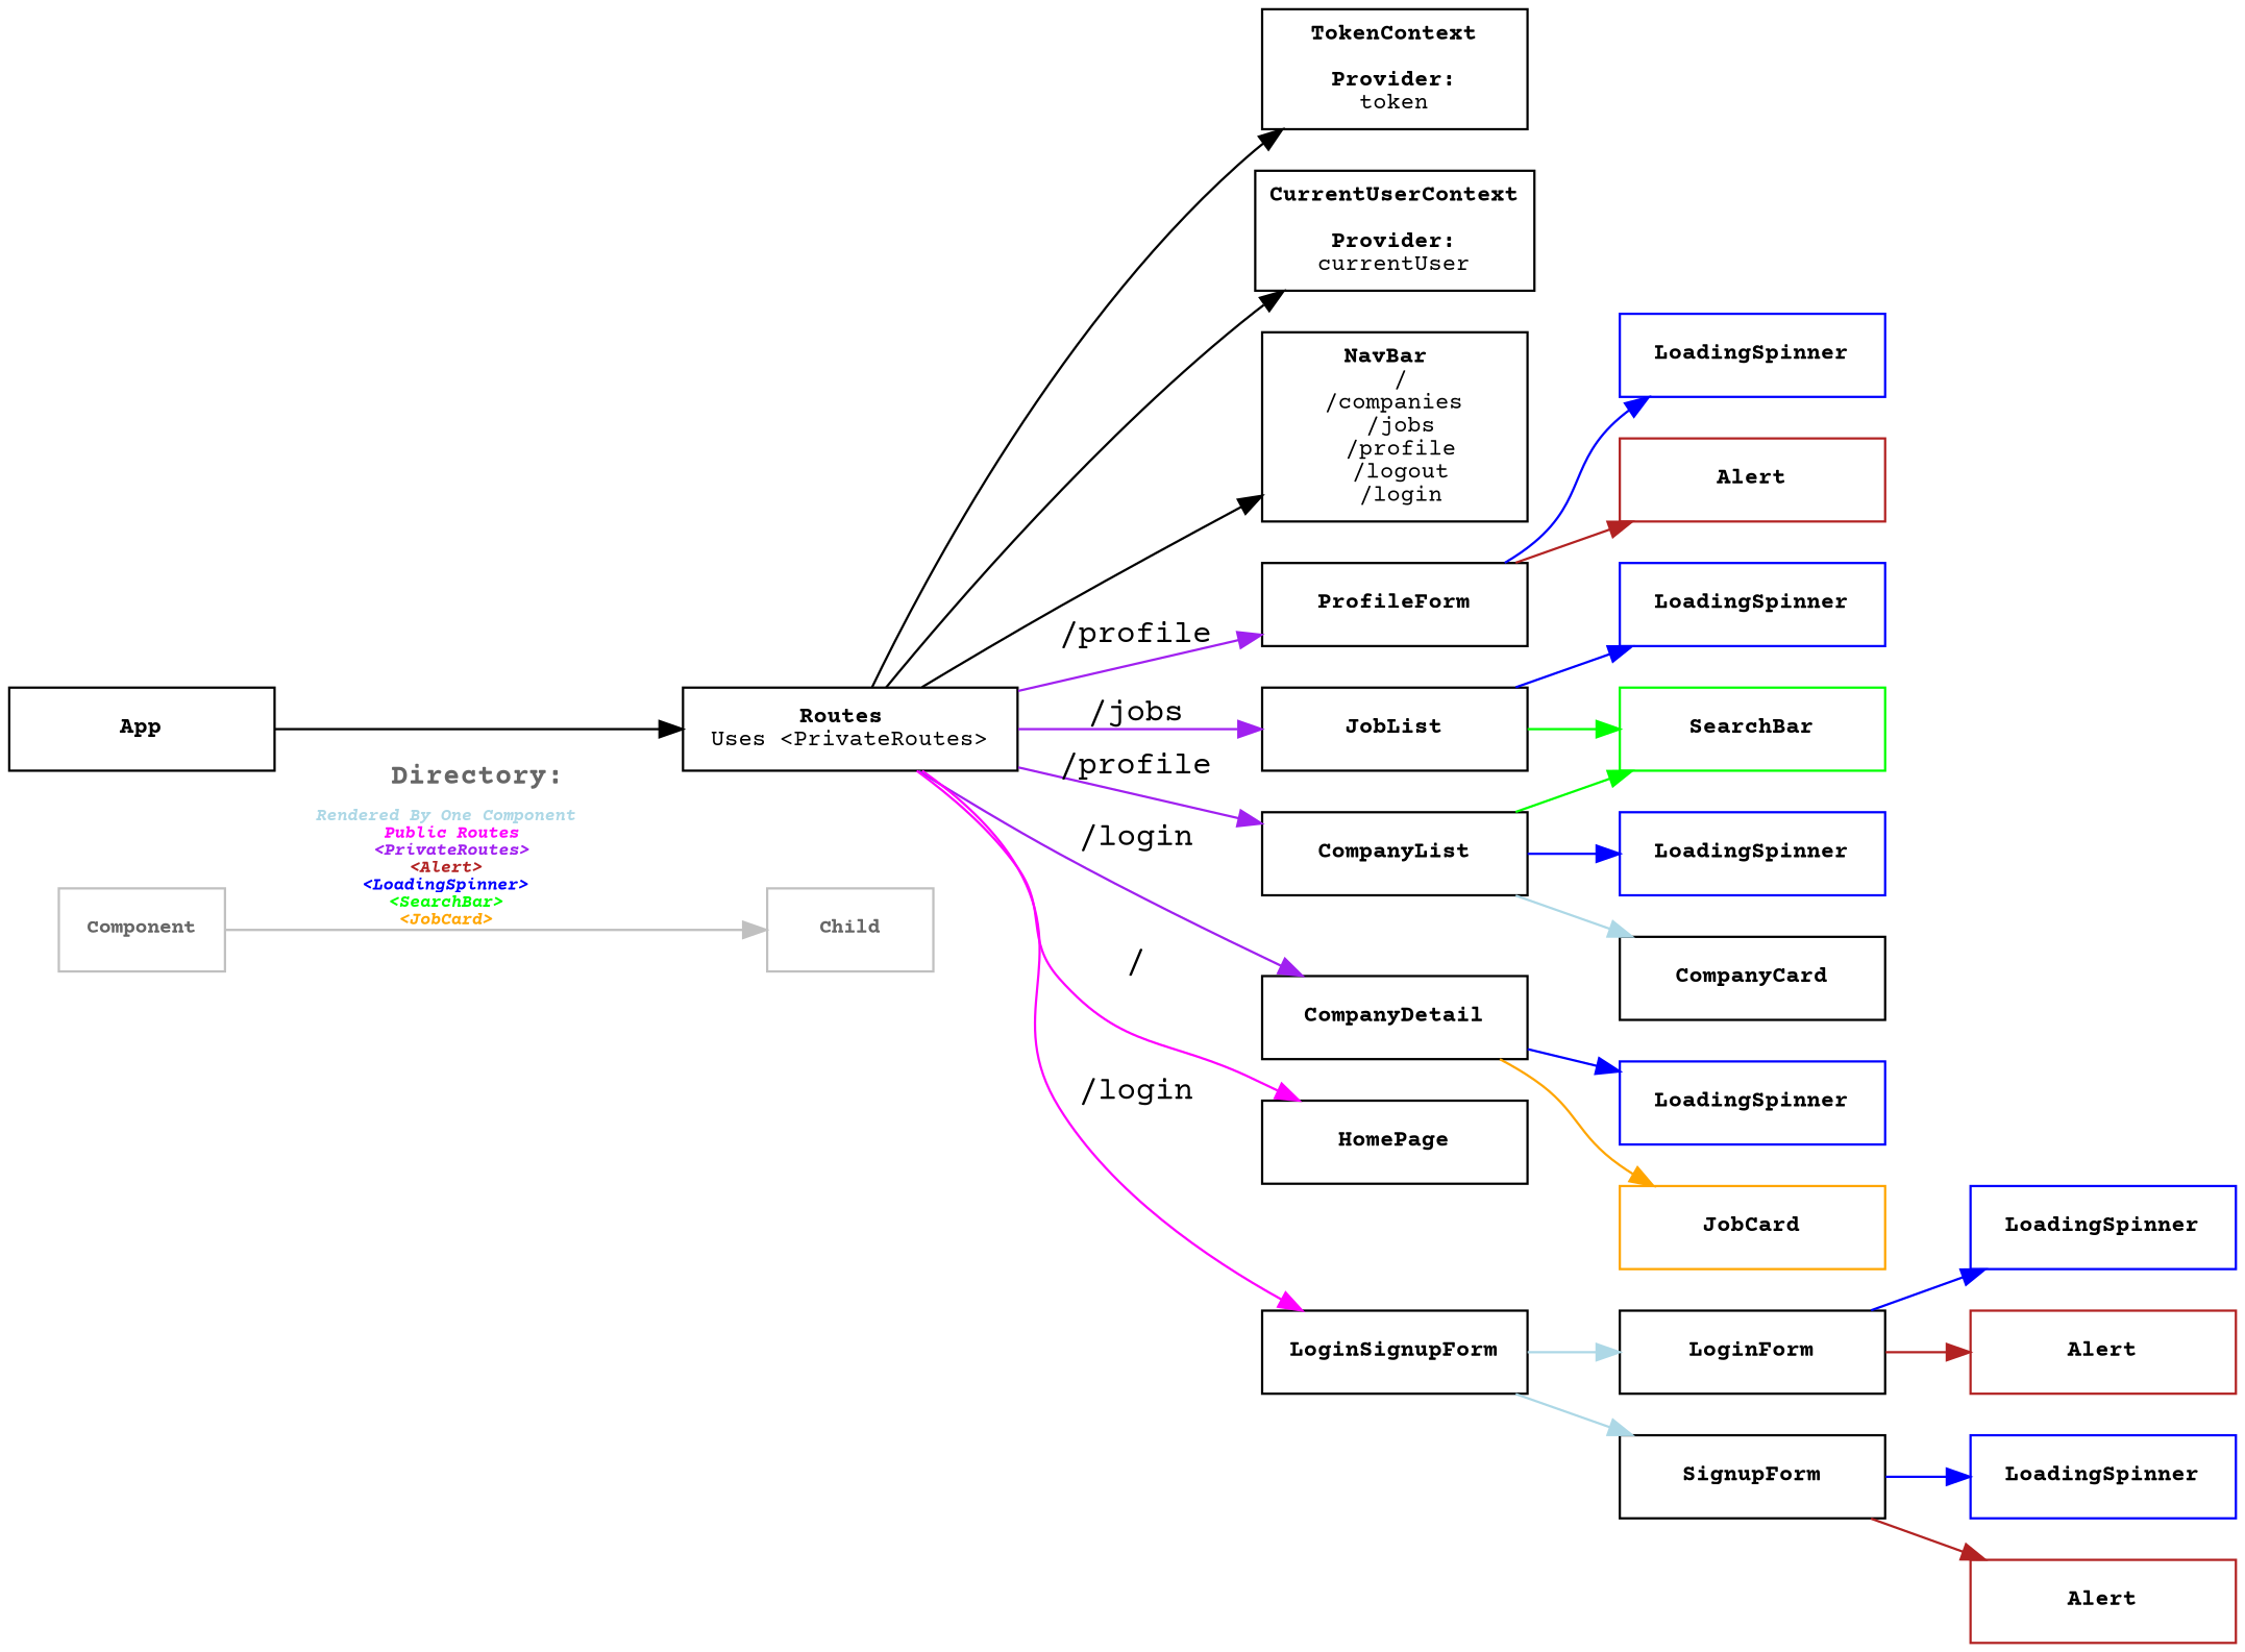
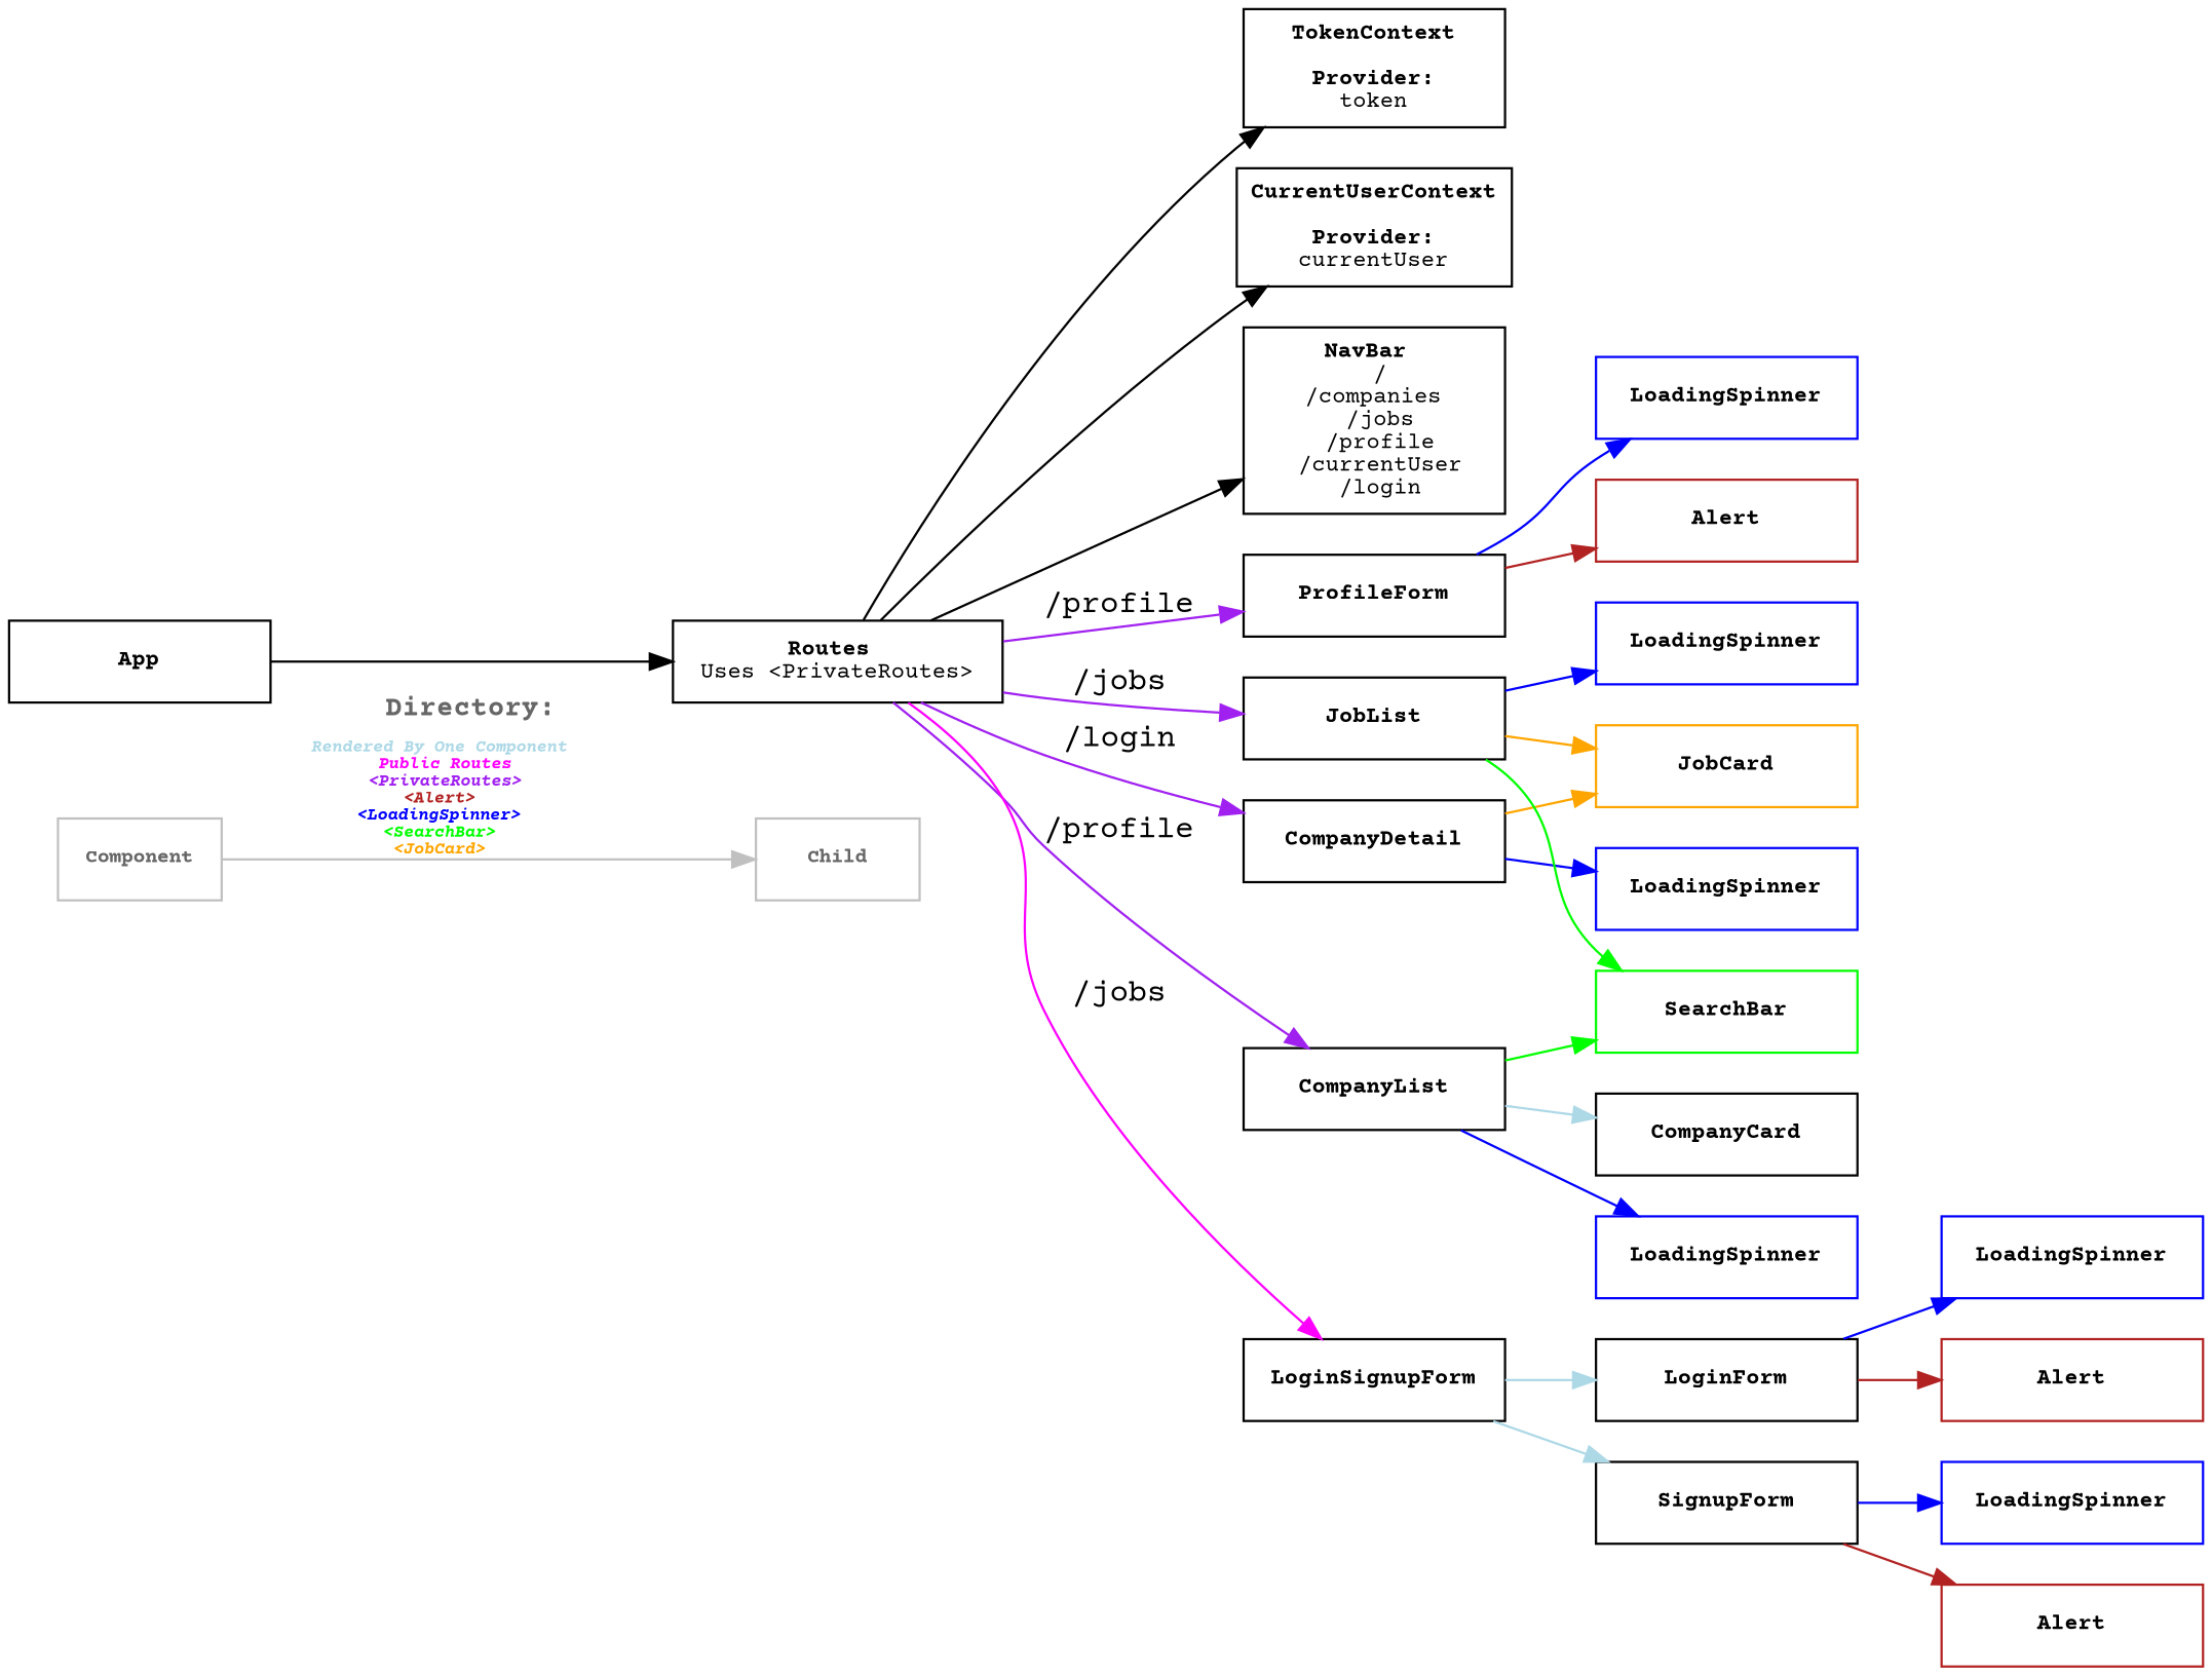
  digraph {
    fontname="Courier Prime"
    rankdir=LR
    node [fontname="Courier Prime" fontsize=10 margin=0.08 shape=rect]
    edge [color=blue fontname="Courier Prime"]
    n1 [color=gray fontcolor=gray40 fontsize=9 label=<<b>Component</b>> width=1]
    n2 [color=gray fontcolor=gray40 fontsize=9 label=<<b>Child</b>> width=1]
    n3 [label=<<b>App</b>> width=1.6]
    n4 [label=<<b>Routes</b> <br/> Uses &lt;PrivateRoutes&gt; > width=1.6]
    n5 [label=<<b>TokenContext</b><br /><br/> <b>Provider:</b> <br/>token> width=1.6]
    n6 [label=<<b>CurrentUserContext</b><br /><br/> <b>Provider:</b> <br/>currentUser> width=1.6]
-   n7 [label=<<b>NavBar</b> <br /> /<br /> /companies <br /> /jobs<br /> /profile<br /> /logout<br /> /login> width=1.6]
+   n7 [label=<<b>NavBar</b> <br /> /<br /> /companies <br /> /jobs<br /> /profile<br /> /currentUser<br /> /login> width=1.6]
    n8 [label=<<b>ProfileForm</b>> width=1.6]
    n9 [label=<<b>CompanyList</b>> width=1.6]
    n10 [label=<<b>CompanyDetail</b>> width=1.6]
    n11 [label=<<b>JobList</b>> width=1.6]
-   n12 [label=<<b>HomePage</b>> width=1.6]
    n13 [label=<<b>LoginSignupForm</b>> width=1.6]
    n14 [color=blue label=<<b>LoadingSpinner</b>> width=1.6]
    n15 [color=firebrick label=<<b>Alert</b>> width=1.6]
    n16 [color=green label=<<b>SearchBar</b>> width=1.6]
    n17 [label=<<b>CompanyCard</b>> width=1.6]
    n18 [color=blue label=<<b>LoadingSpinner</b>> width=1.6]
    n19 [color=blue label=<<b>LoadingSpinner</b>> width=1.6]
    n20 [color=orange label=<<b>JobCard</b>> width=1.6]
    n21 [color=blue label=<<b>LoadingSpinner</b>> width=1.6]
    n22 [label=<<b>LoginForm</b>> width=1.6]
    n23 [label=<<b>SignupForm</b>> width=1.6]
    n24 [color=blue label=<<b>LoadingSpinner</b>> width=1.6]
    n25 [color=blue label=<<b>LoadingSpinner</b>> width=1.6]
    n26 [color=firebrick label=<<b>Alert</b>> width=1.6]
    n27 [color=firebrick label=<<b>Alert</b>> width=1.6]
    subgraph sub_1 {
      n1
      n2
    }
    n1 -> n2 [color=gray fontcolor=gray40 fontsize=7.5 label=<<b><font point-size="12">Directory:</font></b><br />     <br/><i><b><font color="lightblue">Rendered By One Component</font> </b></i>     <br /><i><b><font color="magenta">Public Routes</font></b></i>     <br /><i><b><font color="purple">&lt;PrivateRoutes&gt;</font></b></i>     <br/><i><b><font color="firebrick">&lt;Alert&gt;</font> </b></i>     <br/><i><b><font color="blue">&lt;LoadingSpinner&gt;</font> </b></i>     <br/><i><b><font color="green">&lt;SearchBar&gt;</font> </b></i>     <br/><i><b><font color="orange">&lt;JobCard&gt;</font> </b></i>     >]
    n3 -> n4 [color=""]
    n4 -> n5 [color=""]
    n4 -> n6 [color=""]
    n4 -> n7 [color=""]
    n4 -> n8 [color=purple label="/profile"]
    n4 -> n9 [color=purple label="/profile"]
    n4 -> n10 [color=purple label="/login"]
    n4 -> n11 [color=purple label="/jobs"]
-   n4 -> n12 [color=magenta label="/"]
-   n4 -> n13 [color=magenta label="/login"]
+   n4 -> n13 [color=magenta label="/jobs"]
    n8 -> n14
    n8 -> n15 [color=firebrick]
    n9 -> n16 [color=green]
    n9 -> n17 [color=lightblue]
    n9 -> n18
    n10 -> n19
    n10 -> n20 [color=orange]
    n11 -> n16 [color=green]
+   n11 -> n20 [color=orange]
    n11 -> n21
    n13 -> n22 [color=lightblue]
    n13 -> n23 [color=lightblue]
    n22 -> n25
    n22 -> n27 [color=firebrick]
    n23 -> n24
    n23 -> n26 [color=firebrick]
  }
